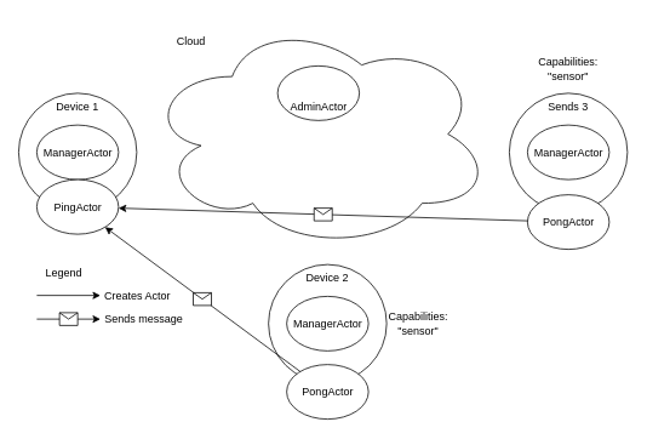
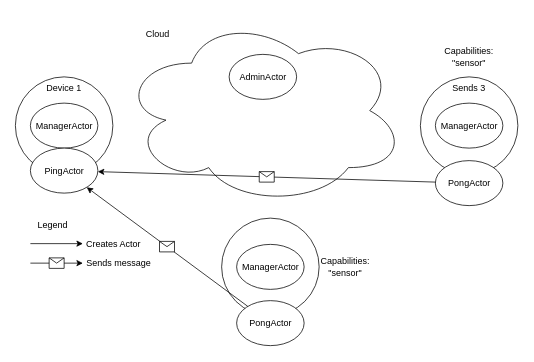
  <mxCell id="0" />
  <mxCell id="1" parent="0" />
  <mxCell id="2" value="" style="ellipse;shape=cloud;whiteSpace=wrap;html=1;" parent="1" vertex="1"><mxGeometry x="160" y="20" width="380" height="253.33" as="geometry" /></mxCell>
  <mxCell id="3" value="" style="group" parent="1" vertex="1" connectable="0"><mxGeometry x="305" y="71.66" width="90" height="60" as="geometry" /></mxCell>
  <mxCell id="4" value="" style="ellipse;whiteSpace=wrap;html=1;" parent="3" vertex="1"><mxGeometry width="90" height="60" as="geometry" /></mxCell>
- <mxCell id="5" value="AdminActor" style="text;html=1;strokeColor=none;fillColor=none;align=center;verticalAlign=middle;whiteSpace=wrap;rounded=0;" parent="3" vertex="1"><mxGeometry x="22.5" y="33.75" width="45" height="22.5" as="geometry" /></mxCell>
+ <mxCell id="5" value="AdminActor" style="text;html=1;strokeColor=none;fillColor=none;align=center;verticalAlign=middle;whiteSpace=wrap;rounded=0;" parent="3" vertex="1"><mxGeometry x="22.5" y="18.75" width="45" height="22.5" as="geometry" /></mxCell>
  <mxCell id="6" value="" style="ellipse;whiteSpace=wrap;html=1;aspect=fixed;" parent="1" vertex="1"><mxGeometry x="20" y="101.66" width="130" height="130" as="geometry" /></mxCell>
  <mxCell id="7" value="" style="group" parent="1" vertex="1" connectable="0"><mxGeometry x="40" y="136.66" width="90" height="60" as="geometry" /></mxCell>
  <mxCell id="8" value="" style="ellipse;whiteSpace=wrap;html=1;" parent="7" vertex="1"><mxGeometry width="90" height="60" as="geometry" /></mxCell>
  <mxCell id="9" value="ManagerActor" style="text;html=1;strokeColor=none;fillColor=none;align=center;verticalAlign=middle;whiteSpace=wrap;rounded=0;" parent="7" vertex="1"><mxGeometry x="22.5" y="18.75" width="45" height="22.5" as="geometry" /></mxCell>
  <mxCell id="10" value="" style="ellipse;whiteSpace=wrap;html=1;aspect=fixed;" parent="1" vertex="1"><mxGeometry x="295" y="290" width="130" height="130" as="geometry" /></mxCell>
  <mxCell id="11" value="" style="group" parent="1" vertex="1" connectable="0"><mxGeometry x="315" y="325" width="90" height="60" as="geometry" /></mxCell>
  <mxCell id="12" value="" style="ellipse;whiteSpace=wrap;html=1;" parent="11" vertex="1"><mxGeometry width="90" height="60" as="geometry" /></mxCell>
  <mxCell id="13" value="ManagerActor" style="text;html=1;strokeColor=none;fillColor=none;align=center;verticalAlign=middle;whiteSpace=wrap;rounded=0;" parent="11" vertex="1"><mxGeometry x="22.5" y="18.75" width="45" height="22.5" as="geometry" /></mxCell>
  <mxCell id="14" value="" style="ellipse;whiteSpace=wrap;html=1;aspect=fixed;" parent="1" vertex="1"><mxGeometry x="560" y="101.66" width="130" height="130" as="geometry" /></mxCell>
  <mxCell id="15" value="" style="group" parent="1" vertex="1" connectable="0"><mxGeometry x="580" y="136.66" width="90" height="60" as="geometry" /></mxCell>
  <mxCell id="16" value="" style="ellipse;whiteSpace=wrap;html=1;" parent="15" vertex="1"><mxGeometry width="90" height="60" as="geometry" /></mxCell>
  <mxCell id="17" value="ManagerActor" style="text;html=1;strokeColor=none;fillColor=none;align=center;verticalAlign=middle;whiteSpace=wrap;rounded=0;" parent="15" vertex="1"><mxGeometry x="22.5" y="18.75" width="45" height="22.5" as="geometry" /></mxCell>
  <mxCell id="18" value="Capabilities: &quot;sensor&quot;" style="text;html=1;strokeColor=none;fillColor=none;align=center;verticalAlign=middle;whiteSpace=wrap;rounded=0;" parent="1" vertex="1"><mxGeometry x="430" y="340" width="60" height="30" as="geometry" /></mxCell>
  <mxCell id="19" value="Capabilities: &quot;sensor&quot;" style="text;html=1;strokeColor=none;fillColor=none;align=center;verticalAlign=middle;whiteSpace=wrap;rounded=0;" parent="1" vertex="1"><mxGeometry x="595" y="60" width="60" height="30" as="geometry" /></mxCell>
  <mxCell id="20" value="Sends 3" style="text;html=1;strokeColor=none;fillColor=none;align=center;verticalAlign=middle;whiteSpace=wrap;rounded=0;" parent="1" vertex="1"><mxGeometry x="595" y="101.66" width="60" height="30" as="geometry" /></mxCell>
- <mxCell id="21" value="Device 2" style="text;html=1;strokeColor=none;fillColor=none;align=center;verticalAlign=middle;whiteSpace=wrap;rounded=0;" parent="1" vertex="1"><mxGeometry x="330" y="290" width="60" height="30" as="geometry" /></mxCell>
  <mxCell id="22" value="Device 1" style="text;html=1;strokeColor=none;fillColor=none;align=center;verticalAlign=middle;whiteSpace=wrap;rounded=0;" parent="1" vertex="1"><mxGeometry x="55" y="101.66" width="60" height="30" as="geometry" /></mxCell>
  <mxCell id="23" value="" style="group" parent="1" vertex="1" connectable="0"><mxGeometry x="40" y="196.66" width="90" height="60" as="geometry" /></mxCell>
  <mxCell id="24" value="" style="ellipse;whiteSpace=wrap;html=1;" parent="23" vertex="1"><mxGeometry width="90" height="60" as="geometry" /></mxCell>
  <mxCell id="25" value="" style="group" parent="23" vertex="1" connectable="0"><mxGeometry width="90" height="60" as="geometry" /></mxCell>
  <mxCell id="26" value="PingActor" style="text;html=1;strokeColor=none;fillColor=none;align=center;verticalAlign=middle;whiteSpace=wrap;rounded=0;" parent="25" vertex="1"><mxGeometry x="22.5" y="18.75" width="45" height="22.5" as="geometry" /></mxCell>
  <mxCell id="27" value="" style="group" parent="1" vertex="1" connectable="0"><mxGeometry x="315" y="400" width="90" height="60" as="geometry" /></mxCell>
  <mxCell id="28" value="" style="ellipse;whiteSpace=wrap;html=1;" parent="27" vertex="1"><mxGeometry width="90" height="60" as="geometry" /></mxCell>
  <mxCell id="29" value="" style="group" parent="27" vertex="1" connectable="0"><mxGeometry width="90" height="60" as="geometry" /></mxCell>
  <mxCell id="30" value="PongActor" style="text;html=1;strokeColor=none;fillColor=none;align=center;verticalAlign=middle;whiteSpace=wrap;rounded=0;" parent="29" vertex="1"><mxGeometry x="22.5" y="18.75" width="45" height="22.5" as="geometry" /></mxCell>
  <mxCell id="31" value="" style="group" parent="1" vertex="1" connectable="0"><mxGeometry x="580" y="213.33" width="90" height="60" as="geometry" /></mxCell>
  <mxCell id="32" value="" style="ellipse;whiteSpace=wrap;html=1;" parent="31" vertex="1"><mxGeometry width="90" height="60" as="geometry" /></mxCell>
  <mxCell id="33" value="" style="group" parent="31" vertex="1" connectable="0"><mxGeometry width="90" height="60" as="geometry" /></mxCell>
  <mxCell id="34" value="PongActor" style="text;html=1;strokeColor=none;fillColor=none;align=center;verticalAlign=middle;whiteSpace=wrap;rounded=0;" parent="33" vertex="1"><mxGeometry x="22.5" y="18.75" width="45" height="22.5" as="geometry" /></mxCell>
  <mxCell id="35" value="" style="endArrow=classic;html=1;" edge="1" parent="1" source="28" target="24"><mxGeometry relative="1" as="geometry"><mxPoint x="90" y="320" as="sourcePoint" /><mxPoint x="190" y="320" as="targetPoint" /></mxGeometry></mxCell>
  <mxCell id="36" value="" style="shape=message;html=1;outlineConnect=0;" vertex="1" parent="35"><mxGeometry width="20" height="14" relative="1" as="geometry"><mxPoint x="-10" y="-7" as="offset" /></mxGeometry></mxCell>
  <mxCell id="37" value="" style="endArrow=classic;html=1;" edge="1" parent="1" source="32" target="24"><mxGeometry relative="1" as="geometry"><mxPoint x="-10" y="340" as="sourcePoint" /><mxPoint x="90" y="340" as="targetPoint" /></mxGeometry></mxCell>
  <mxCell id="38" value="" style="shape=message;html=1;outlineConnect=0;" vertex="1" parent="37"><mxGeometry width="20" height="14" relative="1" as="geometry"><mxPoint x="-10" y="-7" as="offset" /></mxGeometry></mxCell>
  <mxCell id="39" value="Legend" style="text;html=1;strokeColor=none;fillColor=none;align=center;verticalAlign=middle;whiteSpace=wrap;rounded=0;" vertex="1" parent="1"><mxGeometry x="40" y="284" width="60" height="30" as="geometry" /></mxCell>
  <mxCell id="40" value="" style="endArrow=classic;html=1;" edge="1" parent="1"><mxGeometry width="50" height="50" relative="1" as="geometry"><mxPoint x="40" y="324" as="sourcePoint" /><mxPoint x="110" y="324" as="targetPoint" /></mxGeometry></mxCell>
  <mxCell id="41" value="Creates Actor" style="text;html=1;strokeColor=none;fillColor=none;align=center;verticalAlign=middle;whiteSpace=wrap;rounded=0;" vertex="1" parent="1"><mxGeometry x="90" y="310" width="122" height="30" as="geometry" /></mxCell>
  <mxCell id="42" value="" style="endArrow=classic;html=1;" edge="1" parent="1"><mxGeometry relative="1" as="geometry"><mxPoint x="40" y="350" as="sourcePoint" /><mxPoint x="110" y="350" as="targetPoint" /></mxGeometry></mxCell>
  <mxCell id="43" value="" style="shape=message;html=1;outlineConnect=0;" vertex="1" parent="42"><mxGeometry width="20" height="14" relative="1" as="geometry"><mxPoint x="-10" y="-7" as="offset" /></mxGeometry></mxCell>
  <mxCell id="44" value="Sends message" style="text;html=1;strokeColor=none;fillColor=none;align=center;verticalAlign=middle;whiteSpace=wrap;rounded=0;" vertex="1" parent="1"><mxGeometry x="103" y="335" width="110" height="30" as="geometry" /></mxCell>
  <mxCell id="45" value="Cloud" style="text;html=1;strokeColor=none;fillColor=none;align=center;verticalAlign=middle;whiteSpace=wrap;rounded=0;" vertex="1" parent="1"><mxGeometry x="180" y="30" width="60" height="30" as="geometry" /></mxCell>
